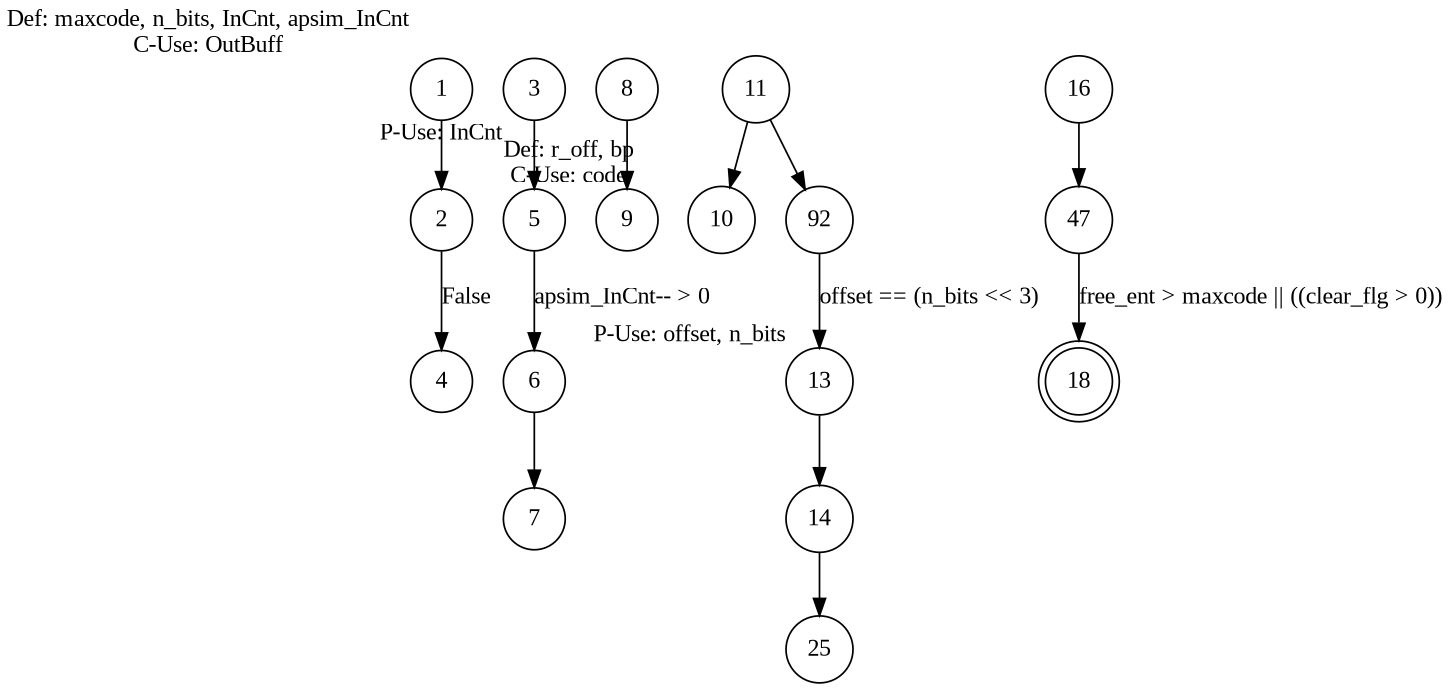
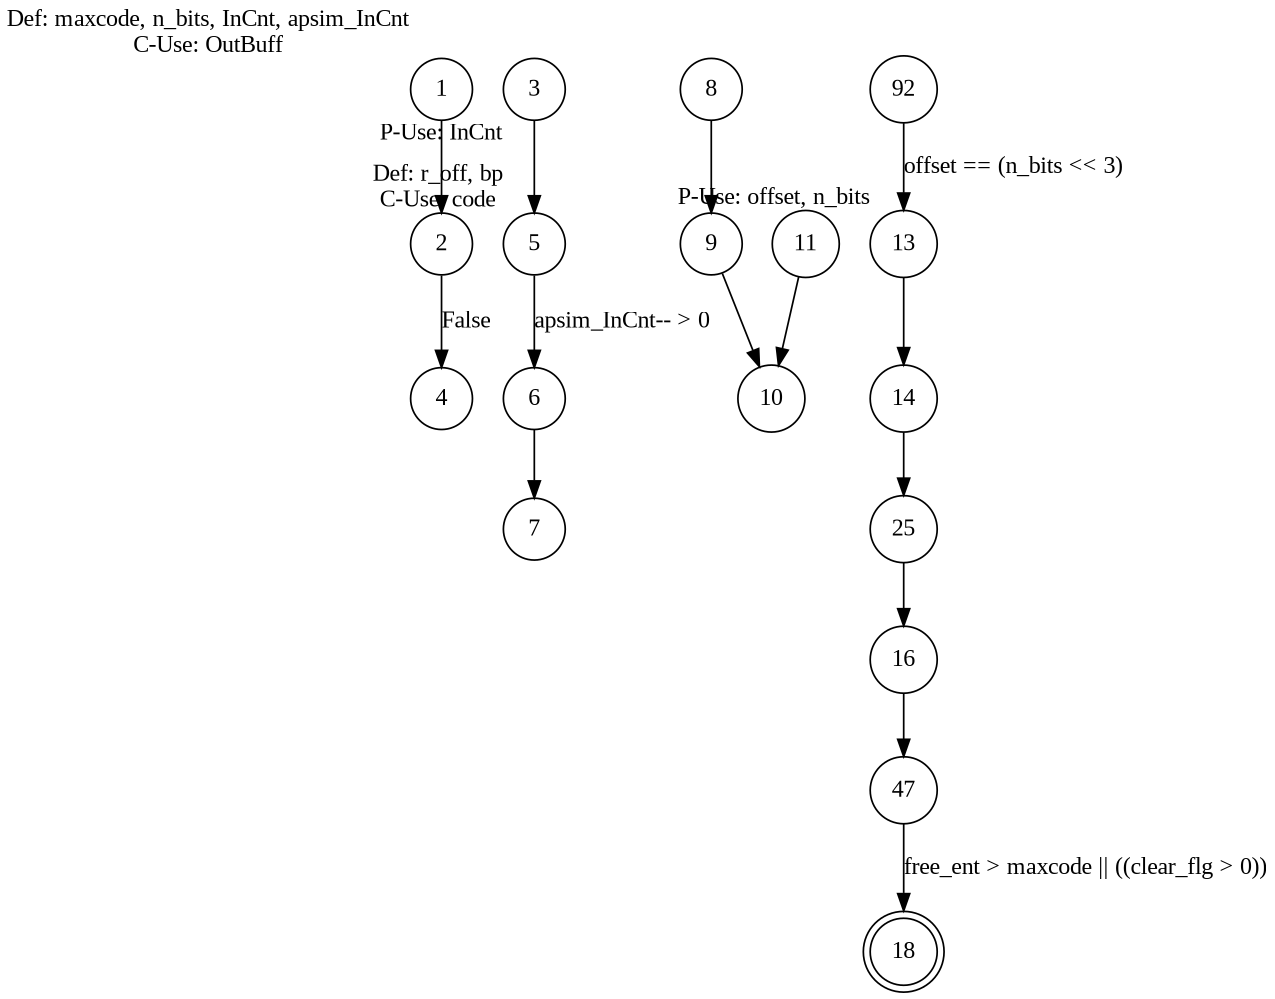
  digraph {
    fontname="Liberation Serif"
    rankdir=TB
    node [fontname="Liberation Serif" shape=circle]
    edge [fontname="Liberation Serif"]
    n1 [label=1 xlabel="Def: maxcode, n_bits, InCnt, apsim_InCnt\nC-Use: OutBuff"]
    n2 [label=2]
    n3 [label=4]
    n4 [label=3 xlabel="P-Use: InCnt"]
    n5 [label=5 xlabel="Def: r_off, bp\nC-Use: code"]
    n6 [label=6]
    n7 [label=7]
    n8 [label=8]
    n9 [label=9]
    n10 [label=10]
    n11 [label=11]
    n12 [label=92]
    n13 [label=13 xlabel="P-Use: offset, n_bits"]
    n14 [label=14]
    n15 [label=25]
    n16 [label=16]
    n17 [label=47]
    n18 [label=18 shape=doublecircle]
    n1 -> n2
    n2 -> n3 [label=False]
    n4 -> n5
    n5 -> n6 [label="apsim_InCnt-- > 0"]
    n6 -> n7
    n8 -> n9
+   n9 -> n10
    n11 -> n10
-   n11 -> n12
    n12 -> n13 [label="offset == (n_bits << 3)"]
    n13 -> n14
    n14 -> n15
+   n15 -> n16
    n16 -> n17
    n17 -> n18 [label="free_ent > maxcode || ((clear_flg > 0))"]
  }
